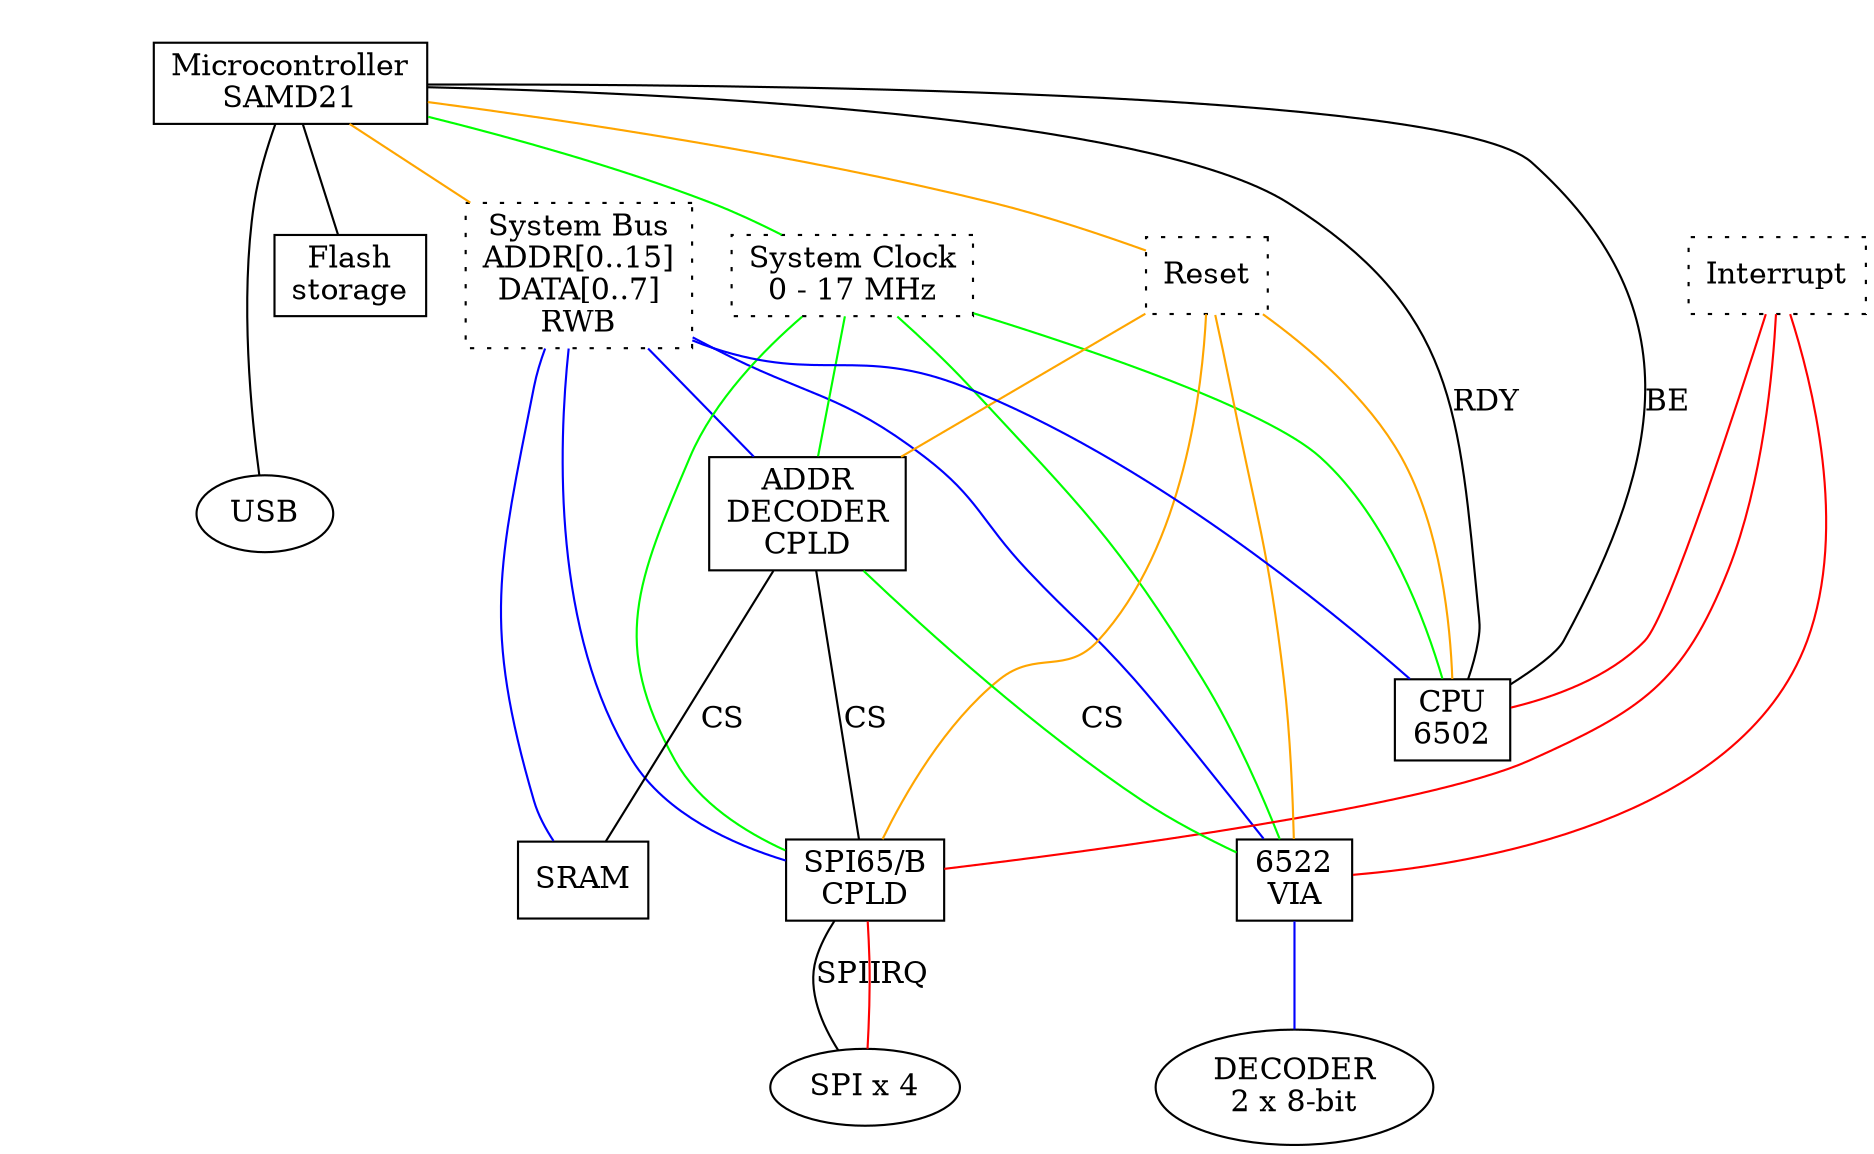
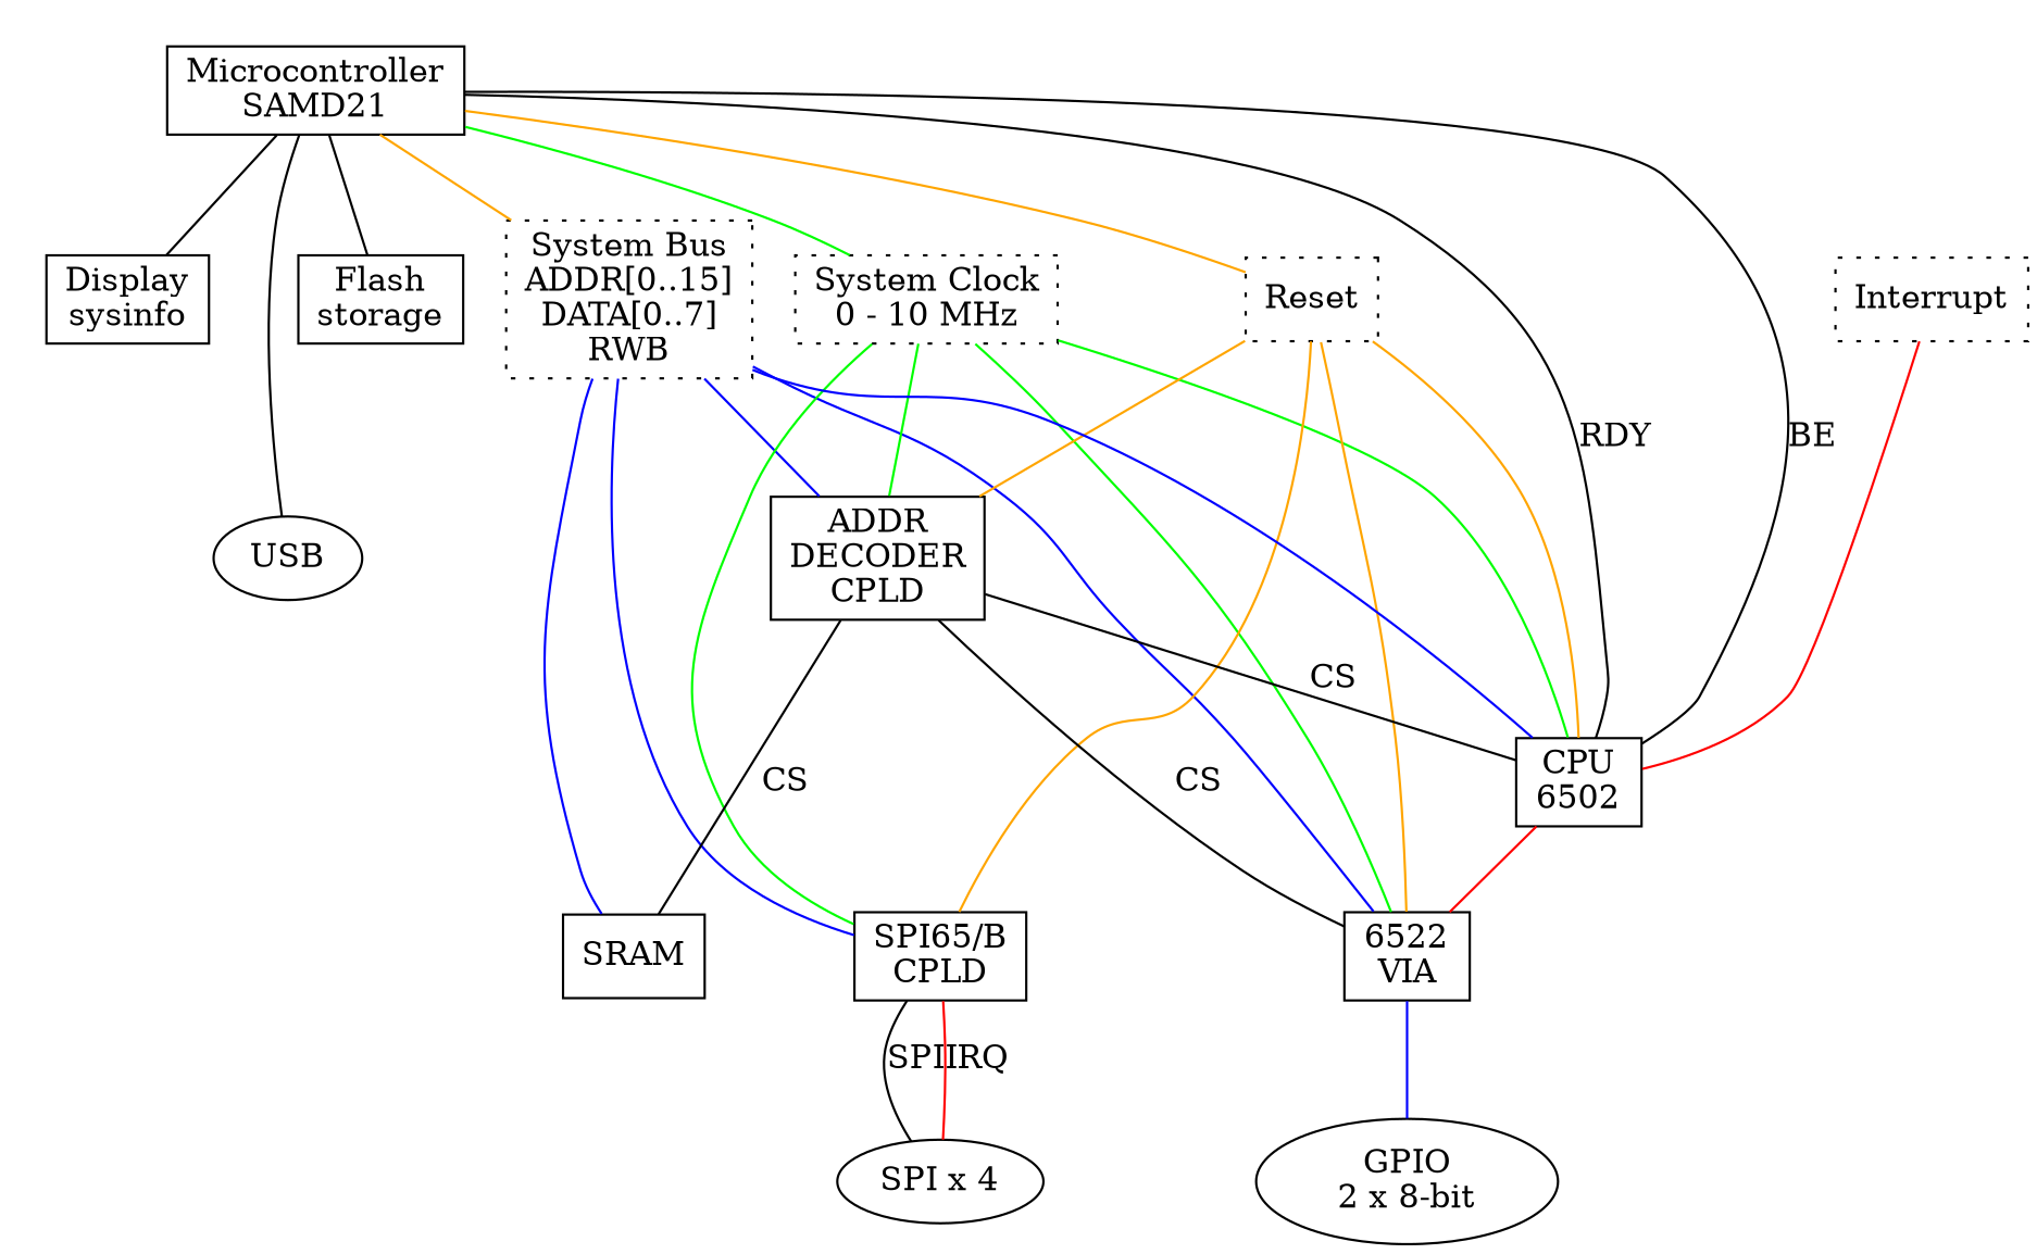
  graph {
    node [shape=box]
    n1 [label="System Bus\nADDR[0..15]\nDATA[0..7]\nRWB" style=dotted]
-   n2 [label="System Clock\n0 - 17 MHz" style=dotted]
+   n2 [label="System Clock\n0 - 10 MHz" style=dotted]
    n3 [label=Interrupt style=dotted]
    n4 [label=Reset style=dotted]
    SRAM
    n6 [label="6522\nVIA"]
    n7 [label="SPI65/B\nCPLD"]
-   n8 [label="DECODER\n2 x 8-bit" shape=oval]
+   n8 [label="GPIO\n2 x 8-bit" shape=oval]
    n9 [label="SPI x 4" shape=oval]
    n10 [label="CPU\n6502"]
    n11 [label="Microcontroller\nSAMD21"]
    n12 [label="ADDR\nDECODER\nCPLD"]
    n13 [label="Flash\nstorage"]
+   n14 [label="Display\nsysinfo"]
    USB [shape=oval]
    subgraph sub_1 {
      rank=same
      n1
      n2
      n3
      n4
    }
    subgraph sub_2 {
      rank=same
      SRAM
      n6
      n7
    }
    subgraph sub_3 {
      rank=same
      n8
      n9
    }
    subgraph sub_4 {
      n1
      SRAM
      n6
      n7
      n10
      n11
      n12
    }
    subgraph sub_5 {
      n2
      n6
      n7
      n10
      n11
      n12
    }
    subgraph sub_6 {
      n4
      n6
      n7
      n10
      n11
      n12
    }
    subgraph sub_7 {
      n3
      n6
      n7
      n10
    }
    subgraph cluster_8 {
      style=invisible
      n11
      n13
+     n14
      USB
    }
    n1 -- SRAM [color=blue]
    n1 -- n6 [color=blue]
    n1 -- n7 [color=blue]
    n1 -- n12 [color=blue]
    n2 -- n6 [color=green]
    n2 -- n7 [color=green]
    n2 -- n10 [color=green]
    n2 -- n12 [color=green]
-   n3 -- n6 [color=red]
-   n3 -- n7 [color=red]
+   n10 -- n6 [color=red]
    n4 -- n6 [color=orange]
    n4 -- n7 [color=orange]
    n4 -- n10 [color=orange]
    n4 -- n12 [color=orange]
    n6 -- n8 [color=blue]
    n7 -- n9 [label=SPI]
    n9 -- n7 [color=red label=IRQ]
    n10 -- n1 [color=blue]
    n10 -- n3 [color=red]
    n10 -- n11 [label=BE]
    n10 -- n11 [label=RDY]
    n11 -- n1 [color=orange]
    n11 -- n2 [color=green]
    n11 -- n4 [color=orange]
    n11 -- n13
+   n11 -- n14
    n11 -- USB
    n12 -- SRAM [label=CS]
-   n12 -- n6 [label=CS color=green]
-   n12 -- n7 [label=CS]
+   n12 -- n6 [label=CS]
+   n12 -- n10 [label=CS]
    n13 -- USB [style=invisible]
  }
